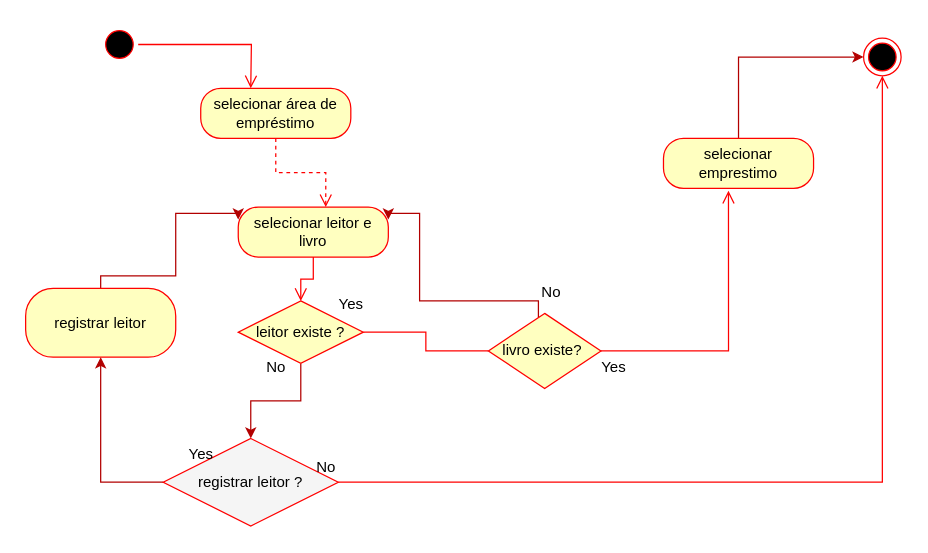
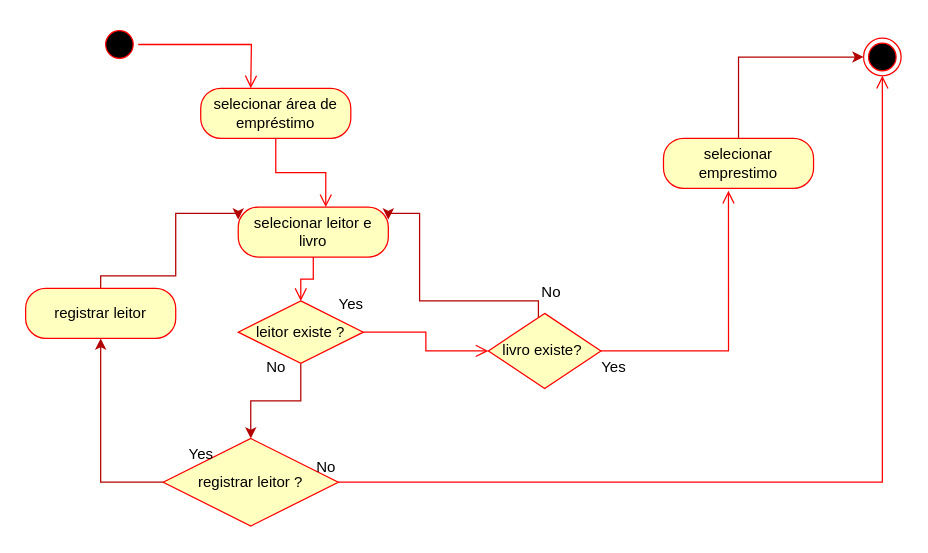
  <mxCell id="0" />
  <mxCell id="1" parent="0" />
  <mxCell id="2" value="" style="ellipse;html=1;shape=startState;fillColor=#000000;strokeColor=#ff0000;" vertex="1" parent="1"><mxGeometry x="80" y="20" width="30" height="30" as="geometry" /></mxCell>
  <mxCell id="3" value="" style="edgeStyle=orthogonalEdgeStyle;html=1;verticalAlign=bottom;endArrow=open;endSize=8;strokeColor=#ff0000;rounded=0;" edge="1" source="2" parent="1"><mxGeometry relative="1" as="geometry"><mxPoint x="200" y="70" as="targetPoint" /></mxGeometry></mxCell>
  <mxCell id="4" value="selecionar área de empréstimo" style="rounded=1;whiteSpace=wrap;html=1;arcSize=40;fontColor=#000000;fillColor=#ffffc0;strokeColor=#ff0000;" vertex="1" parent="1"><mxGeometry x="160" y="70" width="120" height="40" as="geometry" /></mxCell>
- <mxCell id="5" value="" style="edgeStyle=orthogonalEdgeStyle;html=1;verticalAlign=bottom;endArrow=open;endSize=8;strokeColor=#ff0000;rounded=0;entryX=0.583;entryY=0;entryDx=0;entryDy=0;entryPerimeter=0;dashed=1;" edge="1" source="4" parent="1" target="20"><mxGeometry relative="1" as="geometry"><mxPoint x="200" y="170" as="targetPoint" /></mxGeometry></mxCell>
+ <mxCell id="5" value="" style="edgeStyle=orthogonalEdgeStyle;html=1;verticalAlign=bottom;endArrow=open;endSize=8;strokeColor=#ff0000;rounded=0;entryX=0.583;entryY=0;entryDx=0;entryDy=0;entryPerimeter=0;" edge="1" source="4" parent="1" target="20"><mxGeometry relative="1" as="geometry"><mxPoint x="200" y="170" as="targetPoint" /></mxGeometry></mxCell>
  <mxCell id="6" style="edgeStyle=orthogonalEdgeStyle;rounded=0;orthogonalLoop=1;jettySize=auto;html=1;entryX=0.5;entryY=0;entryDx=0;entryDy=0;fillColor=#e51400;strokeColor=#B20000;" edge="1" parent="1" source="7" target="18"><mxGeometry relative="1" as="geometry" /></mxCell>
  <mxCell id="7" value="leitor existe ?" style="rhombus;whiteSpace=wrap;html=1;fontColor=#000000;fillColor=#ffffc0;strokeColor=#ff0000;" vertex="1" parent="1"><mxGeometry x="190" y="240" width="100" height="50" as="geometry" /></mxCell>
- <mxCell id="8" value="" style="edgeStyle=orthogonalEdgeStyle;html=1;align=left;verticalAlign=bottom;endArrow=none;endSize=8;strokeColor=#ff0000;rounded=0;entryX=0;entryY=0.5;entryDx=0;entryDy=0;" edge="1" source="7" parent="1" target="10"><mxGeometry x="-1" relative="1" as="geometry"><mxPoint x="340" y="190" as="targetPoint" /></mxGeometry></mxCell>
+ <mxCell id="8" value="" style="edgeStyle=orthogonalEdgeStyle;html=1;align=left;verticalAlign=bottom;endArrow=open;endSize=8;strokeColor=#ff0000;rounded=0;entryX=0;entryY=0.5;entryDx=0;entryDy=0;" edge="1" source="7" parent="1" target="10"><mxGeometry x="-1" relative="1" as="geometry"><mxPoint x="340" y="190" as="targetPoint" /></mxGeometry></mxCell>
  <mxCell id="9" style="edgeStyle=orthogonalEdgeStyle;rounded=0;orthogonalLoop=1;jettySize=auto;html=1;entryX=1;entryY=0.25;entryDx=0;entryDy=0;fillColor=#e51400;strokeColor=#B20000;" edge="1" parent="1" source="10" target="20"><mxGeometry relative="1" as="geometry"><Array as="points"><mxPoint x="430" y="240" /><mxPoint x="335" y="240" /><mxPoint x="335" y="170" /></Array></mxGeometry></mxCell>
  <mxCell id="10" value="livro existe?&amp;nbsp;" style="rhombus;whiteSpace=wrap;html=1;fontColor=#000000;fillColor=#ffffc0;strokeColor=#ff0000;" vertex="1" parent="1"><mxGeometry x="390" y="250" width="90" height="60" as="geometry" /></mxCell>
  <mxCell id="11" value="" style="edgeStyle=orthogonalEdgeStyle;html=1;align=left;verticalAlign=bottom;endArrow=open;endSize=8;strokeColor=#ff0000;rounded=0;entryX=0.433;entryY=1.05;entryDx=0;entryDy=0;entryPerimeter=0;" edge="1" source="10" parent="1" target="13"><mxGeometry x="-1" relative="1" as="geometry"><mxPoint x="520" y="190" as="targetPoint" /></mxGeometry></mxCell>
  <mxCell id="12" style="edgeStyle=orthogonalEdgeStyle;rounded=0;orthogonalLoop=1;jettySize=auto;html=1;entryX=0;entryY=0.5;entryDx=0;entryDy=0;fillColor=#e51400;strokeColor=#B20000;" edge="1" parent="1" source="13" target="14"><mxGeometry relative="1" as="geometry"><mxPoint x="680" y="50" as="targetPoint" /><Array as="points"><mxPoint x="590" y="45" /></Array></mxGeometry></mxCell>
  <mxCell id="13" value="selecionar emprestimo" style="rounded=1;whiteSpace=wrap;html=1;arcSize=40;fontColor=#000000;fillColor=#ffffc0;strokeColor=#ff0000;" vertex="1" parent="1"><mxGeometry x="530" y="110" width="120" height="40" as="geometry" /></mxCell>
  <mxCell id="14" value="" style="ellipse;html=1;shape=endState;fillColor=#000000;strokeColor=#ff0000;" vertex="1" parent="1"><mxGeometry x="690" y="30" width="30" height="30" as="geometry" /></mxCell>
  <mxCell id="15" style="edgeStyle=orthogonalEdgeStyle;rounded=0;orthogonalLoop=1;jettySize=auto;html=1;entryX=0;entryY=0.25;entryDx=0;entryDy=0;fillColor=#e51400;strokeColor=#B20000;" edge="1" parent="1" source="16" target="20"><mxGeometry relative="1" as="geometry"><Array as="points"><mxPoint x="80" y="220" /><mxPoint x="140" y="220" /><mxPoint x="140" y="170" /></Array></mxGeometry></mxCell>
- <mxCell id="16" value="registrar leitor" style="rounded=1;whiteSpace=wrap;html=1;arcSize=40;fontColor=#000000;fillColor=#ffffc0;strokeColor=#ff0000;" vertex="1" parent="1"><mxGeometry x="20" y="230" width="120" height="55" as="geometry" /></mxCell>
+ <mxCell id="16" value="registrar leitor" style="rounded=1;whiteSpace=wrap;html=1;arcSize=40;fontColor=#000000;fillColor=#ffffc0;strokeColor=#ff0000;" vertex="1" parent="1"><mxGeometry x="20" y="230" width="120" height="40" as="geometry" /></mxCell>
  <mxCell id="17" style="edgeStyle=orthogonalEdgeStyle;rounded=0;orthogonalLoop=1;jettySize=auto;html=1;entryX=0.5;entryY=1;entryDx=0;entryDy=0;fillColor=#e51400;strokeColor=#B20000;" edge="1" parent="1" source="18" target="16"><mxGeometry relative="1" as="geometry"><Array as="points"><mxPoint x="80" y="385" /></Array></mxGeometry></mxCell>
- <mxCell id="18" value="registrar leitor ?" style="rhombus;whiteSpace=wrap;html=1;fontColor=#000000;fillColor=#f5f5f5;strokeColor=#ff0000;" vertex="1" parent="1"><mxGeometry x="130" y="350" width="140" height="70" as="geometry" /></mxCell>
+ <mxCell id="18" value="registrar leitor ?" style="rhombus;whiteSpace=wrap;html=1;fontColor=#000000;fillColor=#ffffc0;strokeColor=#ff0000;" vertex="1" parent="1"><mxGeometry x="130" y="350" width="140" height="70" as="geometry" /></mxCell>
  <mxCell id="19" value="" style="edgeStyle=orthogonalEdgeStyle;html=1;align=left;verticalAlign=bottom;endArrow=open;endSize=8;strokeColor=#ff0000;rounded=0;entryX=0.5;entryY=1;entryDx=0;entryDy=0;" edge="1" source="18" parent="1" target="14"><mxGeometry x="-1" relative="1" as="geometry"><mxPoint x="340" y="310" as="targetPoint" /></mxGeometry></mxCell>
  <mxCell id="20" value="selecionar leitor e livro" style="rounded=1;whiteSpace=wrap;html=1;arcSize=40;fontColor=#000000;fillColor=#ffffc0;strokeColor=#ff0000;" vertex="1" parent="1"><mxGeometry x="190" y="165" width="120" height="40" as="geometry" /></mxCell>
  <mxCell id="21" value="" style="edgeStyle=orthogonalEdgeStyle;html=1;verticalAlign=bottom;endArrow=open;endSize=8;strokeColor=#ff0000;rounded=0;entryX=0.5;entryY=0;entryDx=0;entryDy=0;" edge="1" source="20" parent="1" target="7"><mxGeometry relative="1" as="geometry"><mxPoint x="200" y="260" as="targetPoint" /></mxGeometry></mxCell>
  <mxCell id="22" value="Yes" style="text;html=1;align=center;verticalAlign=middle;resizable=0;points=[];autosize=1;strokeColor=none;fillColor=none;" vertex="1" parent="1"><mxGeometry x="140" y="348" width="40" height="30" as="geometry" /></mxCell>
  <mxCell id="23" value="No" style="text;html=1;align=center;verticalAlign=middle;resizable=0;points=[];autosize=1;strokeColor=none;fillColor=none;" vertex="1" parent="1"><mxGeometry x="240" y="358" width="40" height="30" as="geometry" /></mxCell>
  <mxCell id="24" value="No" style="text;html=1;align=center;verticalAlign=middle;resizable=0;points=[];autosize=1;strokeColor=none;fillColor=none;" vertex="1" parent="1"><mxGeometry x="200" y="278" width="40" height="30" as="geometry" /></mxCell>
  <mxCell id="25" value="Yes" style="text;html=1;align=center;verticalAlign=middle;resizable=0;points=[];autosize=1;strokeColor=none;fillColor=none;" vertex="1" parent="1"><mxGeometry x="260" y="228" width="40" height="30" as="geometry" /></mxCell>
  <mxCell id="26" value="No" style="text;html=1;align=center;verticalAlign=middle;resizable=0;points=[];autosize=1;strokeColor=none;fillColor=none;" vertex="1" parent="1"><mxGeometry x="420" y="218" width="40" height="30" as="geometry" /></mxCell>
  <mxCell id="27" value="Yes" style="text;html=1;align=center;verticalAlign=middle;resizable=0;points=[];autosize=1;strokeColor=none;fillColor=none;" vertex="1" parent="1"><mxGeometry x="470" y="278" width="40" height="30" as="geometry" /></mxCell>
